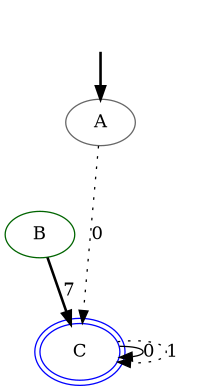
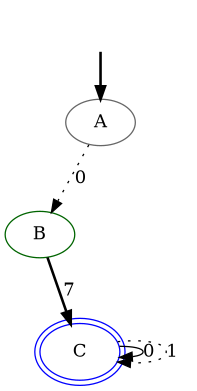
  digraph {
    edge [style=bold]
    _nil [style=invis]
    A [color=gray40]
    B [color=darkgreen]
    C [color=blue peripheries=2]
    _nil -> A
-   A -> C [label=0 style=dotted]
+   A -> B [label=0 style=dotted]
    B -> C [label=7]
    C -> C [label=0 style=solid]
    C -> C [label=1 style=dotted]
  }
